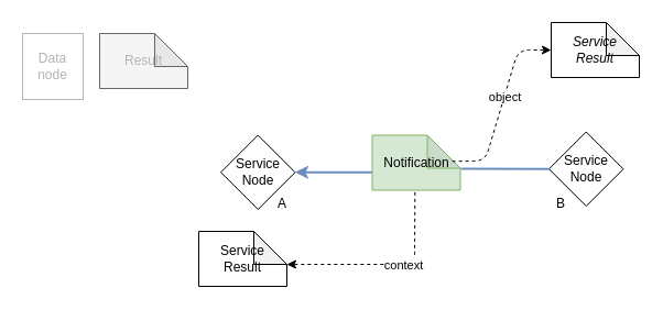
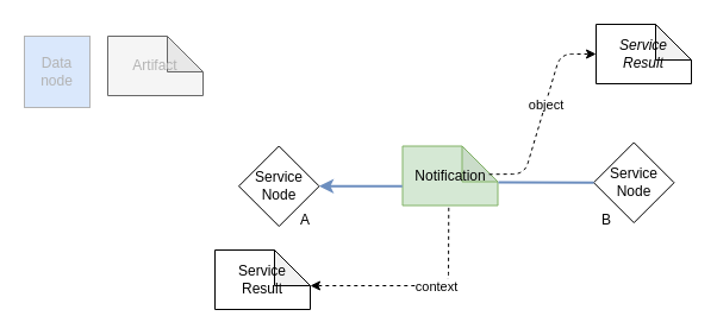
  <mxCell id="0" />
  <mxCell id="1" parent="0" />
  <mxCell id="2" value="Notification" style="shape=note;whiteSpace=wrap;html=1;backgroundOutline=1;darkOpacity=0.05;strokeColor=#82b366;fillColor=#d5e8d4;" vertex="1" parent="1"><mxGeometry x="337.5" y="122.5" width="80" height="50" as="geometry" /></mxCell>
  <mxCell id="3" value="Service&lt;br&gt;Node" style="rhombus;whiteSpace=wrap;html=1;" vertex="1" parent="1"><mxGeometry x="498" y="119.5" width="67.5" height="67.5" as="geometry" /></mxCell>
  <mxCell id="4" value="Service&lt;br&gt;Node" style="rhombus;whiteSpace=wrap;html=1;" vertex="1" parent="1"><mxGeometry x="200" y="122.5" width="67.5" height="67.5" as="geometry" /></mxCell>
  <mxCell id="5" value="A" style="text;html=1;strokeColor=none;fillColor=none;align=center;verticalAlign=middle;whiteSpace=wrap;rounded=0;" vertex="1" parent="1"><mxGeometry x="226" y="170.25" width="60" height="30" as="geometry" /></mxCell>
  <mxCell id="6" value="B" style="text;html=1;strokeColor=none;fillColor=none;align=center;verticalAlign=middle;whiteSpace=wrap;rounded=0;" vertex="1" parent="1"><mxGeometry x="479" y="170.25" width="60" height="30" as="geometry" /></mxCell>
  <mxCell id="7" value="&lt;i&gt;Service&lt;br&gt;Result&lt;br&gt;&lt;/i&gt;" style="shape=note;whiteSpace=wrap;html=1;backgroundOutline=1;darkOpacity=0.05;" vertex="1" parent="1"><mxGeometry x="500" y="20" width="80" height="50" as="geometry" /></mxCell>
  <mxCell id="8" value="" style="endArrow=classic;html=1;rounded=1;entryX=0;entryY=0.5;entryDx=0;entryDy=0;entryPerimeter=0;exitX=0.908;exitY=0.475;exitDx=0;exitDy=0;exitPerimeter=0;dashed=1;" edge="1" parent="1" source="2" target="7"><mxGeometry width="50" height="50" relative="1" as="geometry"><mxPoint x="270" y="220" as="sourcePoint" /><mxPoint x="320" y="170" as="targetPoint" /><Array as="points"><mxPoint x="440" y="146" /><mxPoint x="470" y="45" /></Array></mxGeometry></mxCell>
  <mxCell id="9" value="object" style="edgeLabel;html=1;align=center;verticalAlign=middle;resizable=0;points=[];" connectable="0" vertex="1" parent="8"><mxGeometry x="0.101" relative="1" as="geometry"><mxPoint as="offset" /></mxGeometry></mxCell>
  <mxCell id="10" value="" style="endArrow=classic;html=1;rounded=0;entryX=1;entryY=0.5;entryDx=0;entryDy=0;exitX=-0.003;exitY=0.675;exitDx=0;exitDy=0;exitPerimeter=0;strokeWidth=2;fillColor=#dae8fc;strokeColor=#6c8ebf;" edge="1" parent="1" source="2" target="4"><mxGeometry width="50" height="50" relative="1" as="geometry"><mxPoint x="300" y="220" as="sourcePoint" /><mxPoint x="350" y="170" as="targetPoint" /></mxGeometry></mxCell>
  <mxCell id="11" value="" style="endArrow=none;html=1;rounded=0;strokeWidth=2;exitX=0;exitY=0.5;exitDx=0;exitDy=0;fillColor=#dae8fc;strokeColor=#6c8ebf;" edge="1" parent="1"><mxGeometry width="50" height="50" relative="1" as="geometry"><mxPoint x="498" y="153.25" as="sourcePoint" /><mxPoint x="418" y="153" as="targetPoint" /></mxGeometry></mxCell>
- <mxCell id="12" value="&lt;font color=&quot;#b3b3b3&quot;&gt;Data node&lt;/font&gt;" style="rounded=0;whiteSpace=wrap;html=1;rotation=0;strokeColor=#B3B3B3;" vertex="1" parent="1"><mxGeometry x="20" y="30" width="55" height="60" as="geometry" /></mxCell>
- <mxCell id="13" value="&lt;font color=&quot;#b3b3b3&quot;&gt;Result&lt;/font&gt;" style="shape=note;whiteSpace=wrap;html=1;backgroundOutline=1;darkOpacity=0.05;strokeColor=#666666;fillColor=#f5f5f5;fontColor=#333333;" vertex="1" parent="1"><mxGeometry x="90" y="30" width="80" height="50" as="geometry" /></mxCell>
+ <mxCell id="12" value="&lt;font color=&quot;#b3b3b3&quot;&gt;Data node&lt;/font&gt;" style="rounded=0;whiteSpace=wrap;html=1;rotation=0;strokeColor=#B3B3B3;fillColor=#dae8fc;" vertex="1" parent="1"><mxGeometry x="20" y="30" width="55" height="60" as="geometry" /></mxCell>
+ <mxCell id="13" value="&lt;font color=&quot;#b3b3b3&quot;&gt;Artifact&lt;/font&gt;" style="shape=note;whiteSpace=wrap;html=1;backgroundOutline=1;darkOpacity=0.05;strokeColor=#666666;fillColor=#f5f5f5;fontColor=#333333;" vertex="1" parent="1"><mxGeometry x="90" y="30" width="80" height="50" as="geometry" /></mxCell>
  <mxCell id="14" value="" style="endArrow=classic;html=1;rounded=1;dashed=1;exitX=0.485;exitY=1.037;exitDx=0;exitDy=0;exitPerimeter=0;" edge="1" parent="1"><mxGeometry width="50" height="50" relative="1" as="geometry"><mxPoint x="376.3" y="174.35" as="sourcePoint" /><mxPoint x="260" y="240" as="targetPoint" /><Array as="points"><mxPoint x="376" y="240" /></Array></mxGeometry></mxCell>
  <mxCell id="15" value="context" style="edgeLabel;html=1;align=center;verticalAlign=middle;resizable=0;points=[];" connectable="0" vertex="1" parent="14"><mxGeometry x="-0.167" relative="1" as="geometry"><mxPoint as="offset" /></mxGeometry></mxCell>
  <mxCell id="16" value="Service&lt;br&gt;Result" style="shape=note;whiteSpace=wrap;html=1;backgroundOutline=1;darkOpacity=0.05;" vertex="1" parent="1"><mxGeometry x="180" y="210" width="80" height="50" as="geometry" /></mxCell>
